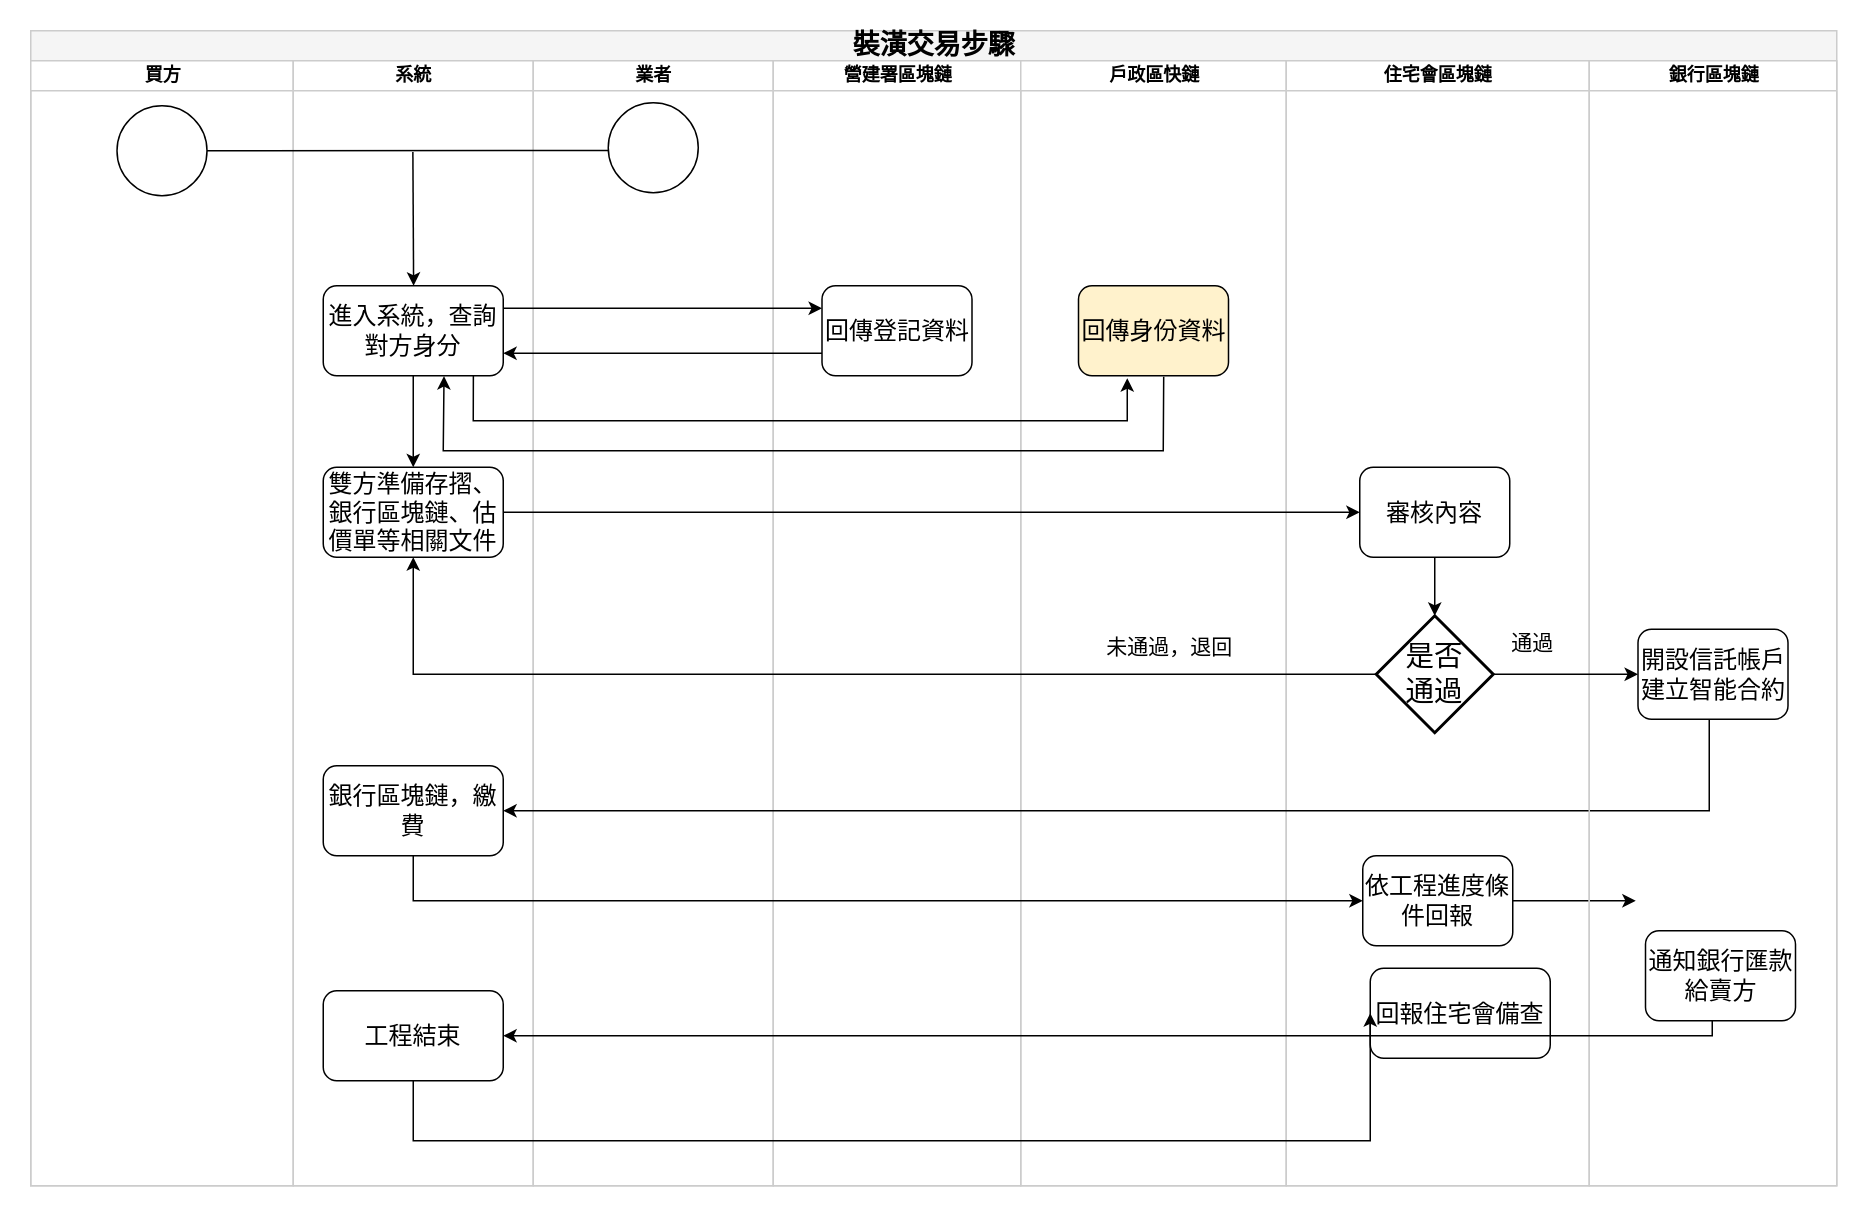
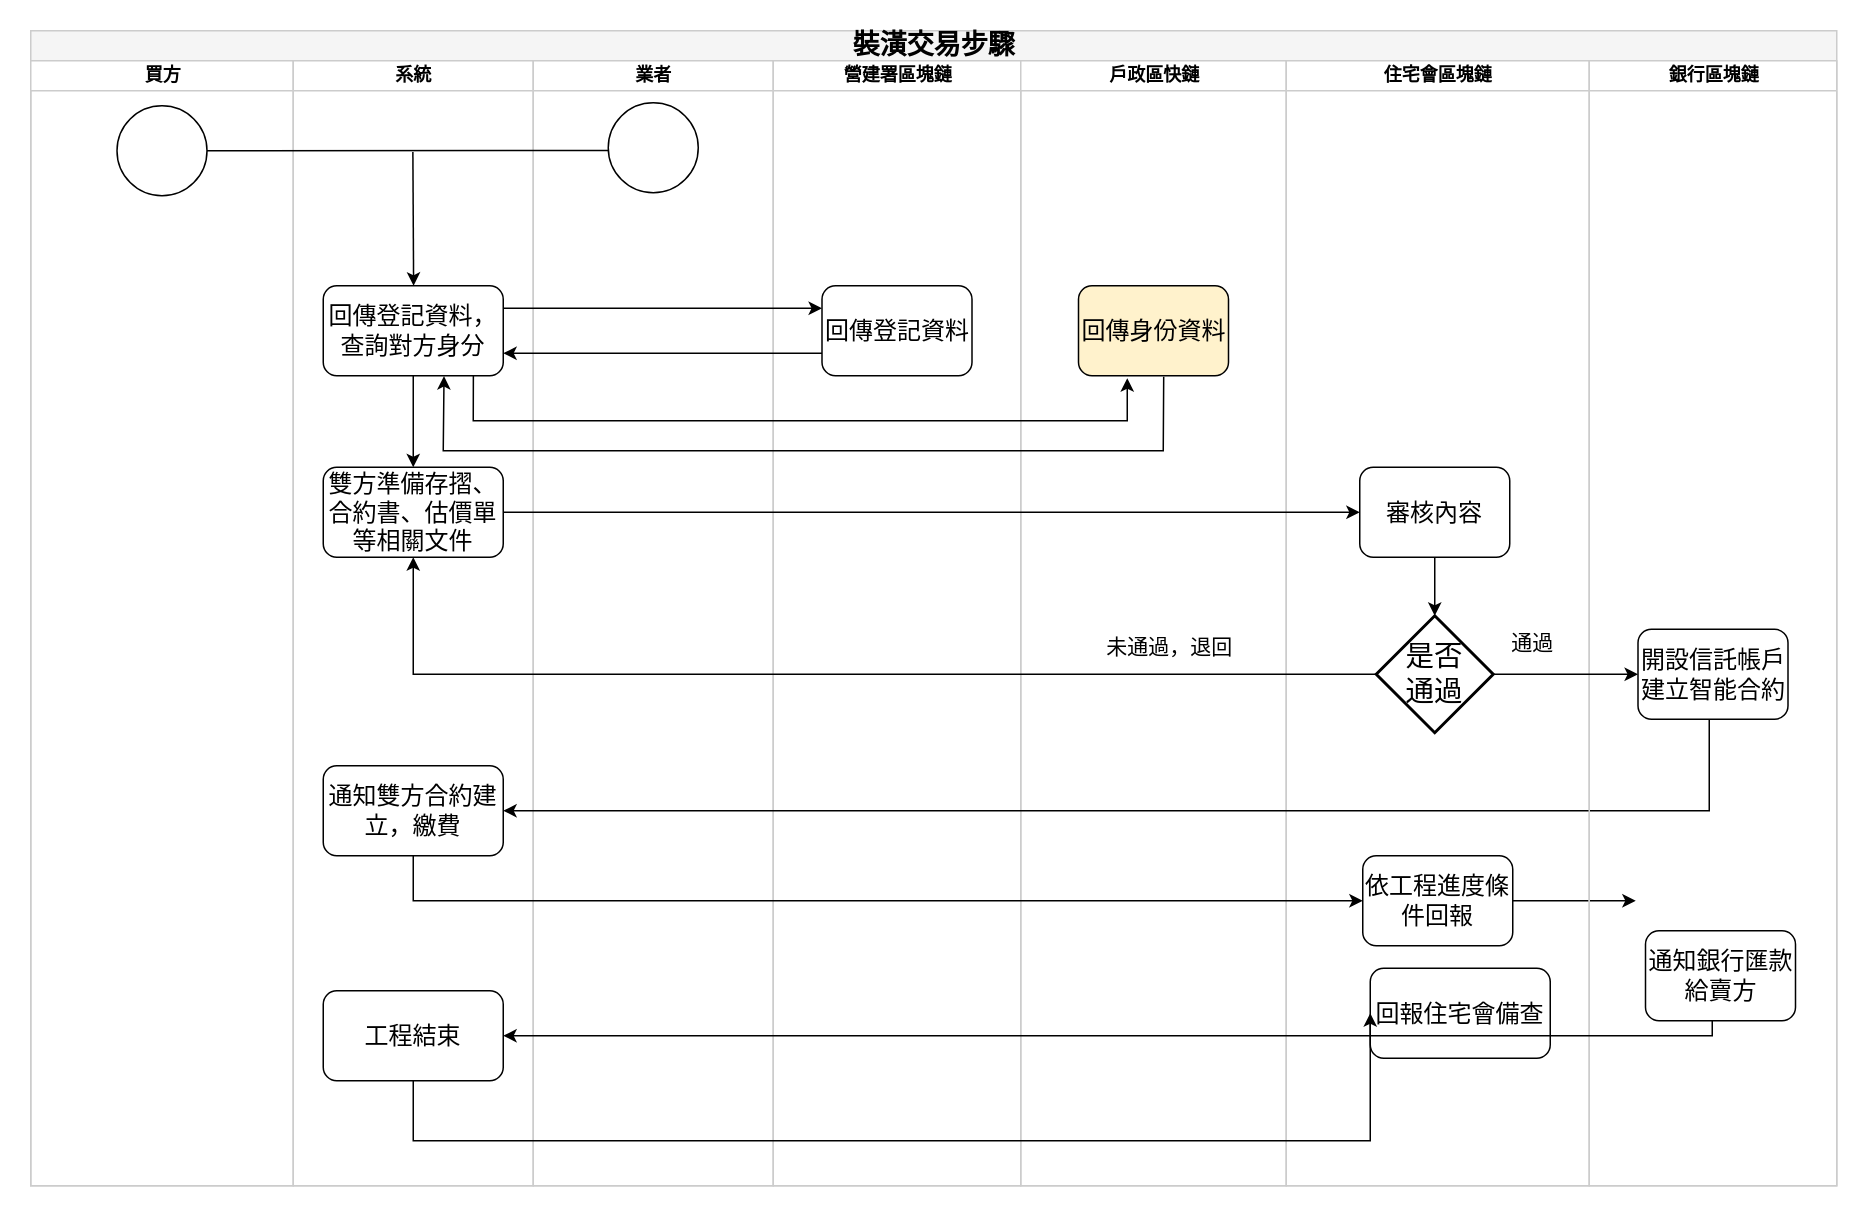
  <mxCell id="0" />
  <mxCell id="1" parent="0" />
  <mxCell id="2" value="&lt;font color=&quot;#000000&quot; style=&quot;font-size: 18px;&quot;&gt;裝潢交易步驟&lt;/font&gt;" style="swimlane;html=1;childLayout=stackLayout;startSize=20;rounded=0;shadow=0;labelBackgroundColor=none;strokeWidth=1;fontFamily=Verdana;fontSize=8;align=center;fillColor=#f5f5f5;fontColor=#333333;strokeColor=#CCCCCC;" parent="1" vertex="1"><mxGeometry x="20" y="20" width="1204" height="770" as="geometry" /></mxCell>
  <mxCell id="3" value="買方" style="swimlane;html=1;startSize=20;strokeColor=#CCCCCC;" parent="2" vertex="1"><mxGeometry y="20" width="175" height="750" as="geometry" /></mxCell>
  <mxCell id="4" value="" style="ellipse;whiteSpace=wrap;html=1;" vertex="1" parent="3"><mxGeometry x="57.5" y="30" width="60" height="60" as="geometry" /></mxCell>
  <mxCell id="5" value="系統" style="swimlane;html=1;startSize=20;strokeColor=#CCCCCC;" parent="2" vertex="1"><mxGeometry x="175" y="20" width="160" height="750" as="geometry" /></mxCell>
- <mxCell id="6" value="&lt;font style=&quot;font-size: 16px;&quot;&gt;雙方準備存摺、銀行區塊鏈、估價單等相關文件&lt;/font&gt;" style="rounded=1;whiteSpace=wrap;html=1;" vertex="1" parent="5"><mxGeometry x="20" y="271" width="120" height="60" as="geometry" /></mxCell>
+ <mxCell id="6" value="&lt;font style=&quot;font-size: 16px;&quot;&gt;雙方準備存摺、合約書、估價單等相關文件&lt;/font&gt;" style="rounded=1;whiteSpace=wrap;html=1;" vertex="1" parent="5"><mxGeometry x="20" y="271" width="120" height="60" as="geometry" /></mxCell>
  <mxCell id="7" value="" style="edgeStyle=orthogonalEdgeStyle;rounded=0;orthogonalLoop=1;jettySize=auto;html=1;" edge="1" parent="5" source="8" target="6"><mxGeometry relative="1" as="geometry" /></mxCell>
- <mxCell id="8" value="&lt;font style=&quot;font-size: 16px;&quot;&gt;進入系統，查詢對方身分&lt;/font&gt;" style="rounded=1;whiteSpace=wrap;html=1;shadow=0;labelBackgroundColor=none;strokeWidth=1;fontFamily=Verdana;fontSize=8;align=center;" vertex="1" parent="5"><mxGeometry x="20" y="150" width="120" height="60" as="geometry" /></mxCell>
+ <mxCell id="8" value="&lt;font style=&quot;font-size: 16px;&quot;&gt;回傳登記資料，查詢對方身分&lt;/font&gt;" style="rounded=1;whiteSpace=wrap;html=1;shadow=0;labelBackgroundColor=none;strokeWidth=1;fontFamily=Verdana;fontSize=8;align=center;" vertex="1" parent="5"><mxGeometry x="20" y="150" width="120" height="60" as="geometry" /></mxCell>
  <mxCell id="9" value="" style="endArrow=classic;html=1;rounded=0;entryX=0.545;entryY=-0.013;entryDx=0;entryDy=0;entryPerimeter=0;" edge="1" parent="5"><mxGeometry width="50" height="50" relative="1" as="geometry"><mxPoint x="79.75" y="60.78" as="sourcePoint" /><mxPoint x="80.25" y="150.0" as="targetPoint" /></mxGeometry></mxCell>
- <mxCell id="10" value="&lt;span style=&quot;font-size: 16px;&quot;&gt;銀行區塊鏈，繳費&lt;br&gt;&lt;/span&gt;" style="rounded=1;whiteSpace=wrap;html=1;shadow=0;labelBackgroundColor=none;strokeWidth=1;fontFamily=Verdana;fontSize=8;align=center;" parent="5" vertex="1"><mxGeometry x="20" y="470" width="120" height="60" as="geometry" /></mxCell>
+ <mxCell id="10" value="&lt;span style=&quot;font-size: 16px;&quot;&gt;通知雙方合約建立，繳費&lt;br&gt;&lt;/span&gt;" style="rounded=1;whiteSpace=wrap;html=1;shadow=0;labelBackgroundColor=none;strokeWidth=1;fontFamily=Verdana;fontSize=8;align=center;" parent="5" vertex="1"><mxGeometry x="20" y="470" width="120" height="60" as="geometry" /></mxCell>
  <mxCell id="11" value="&lt;span style=&quot;font-size: 16px;&quot;&gt;工程結束&lt;/span&gt;" style="rounded=1;whiteSpace=wrap;html=1;shadow=0;labelBackgroundColor=none;strokeWidth=1;fontFamily=Verdana;fontSize=8;align=center;" vertex="1" parent="5"><mxGeometry x="20" y="620" width="120" height="60" as="geometry" /></mxCell>
  <mxCell id="12" value="業者" style="swimlane;html=1;startSize=20;strokeColor=#CCCCCC;" parent="2" vertex="1"><mxGeometry x="335" y="20" width="160" height="750" as="geometry" /></mxCell>
  <mxCell id="13" value="" style="ellipse;whiteSpace=wrap;html=1;" vertex="1" parent="12"><mxGeometry x="50" y="28" width="60" height="60" as="geometry" /></mxCell>
  <mxCell id="14" value="營建署區塊鏈" style="swimlane;html=1;startSize=20;strokeColor=#CCCCCC;" parent="2" vertex="1"><mxGeometry x="495" y="20" width="165" height="750" as="geometry" /></mxCell>
  <mxCell id="15" value="&lt;font style=&quot;font-size: 16px;&quot;&gt;回傳登記資料&lt;/font&gt;" style="rounded=1;whiteSpace=wrap;html=1;shadow=0;labelBackgroundColor=none;strokeWidth=1;fontFamily=Verdana;fontSize=8;align=center;" vertex="1" parent="14"><mxGeometry x="32.5" y="150" width="100" height="60" as="geometry" /></mxCell>
  <mxCell id="16" value="戶政區快鏈" style="swimlane;html=1;startSize=20;strokeColor=#CCCCCC;" parent="2" vertex="1"><mxGeometry x="660" y="20" width="177" height="750" as="geometry" /></mxCell>
  <mxCell id="17" value="&lt;font style=&quot;font-size: 16px;&quot;&gt;回傳身份資料&lt;/font&gt;" style="rounded=1;whiteSpace=wrap;html=1;shadow=0;labelBackgroundColor=none;strokeWidth=1;fontFamily=Verdana;fontSize=8;align=center;fillColor=#fff2cc;" vertex="1" parent="16"><mxGeometry x="38.5" y="150" width="100" height="60" as="geometry" /></mxCell>
  <mxCell id="18" value="&lt;span style=&quot;font-weight: normal;&quot;&gt;&lt;font style=&quot;&quot;&gt;&lt;font style=&quot;font-size: 14px;&quot;&gt;未通過，退回&lt;/font&gt;&lt;br&gt;&lt;/font&gt;&lt;/span&gt;" style="text;strokeColor=none;fillColor=none;html=1;fontSize=24;fontStyle=1;verticalAlign=middle;align=center;" vertex="1" parent="16"><mxGeometry x="49" y="361" width="100" height="54" as="geometry" /></mxCell>
  <mxCell id="19" value="" style="endArrow=classic;html=1;rounded=0;exitX=1;exitY=0.5;exitDx=0;exitDy=0;" edge="1" parent="16" source="25"><mxGeometry width="50" height="50" relative="1" as="geometry"><mxPoint x="120" y="460" as="sourcePoint" /><mxPoint x="410" y="560" as="targetPoint" /></mxGeometry></mxCell>
  <mxCell id="20" value="住宅會區塊鏈" style="swimlane;html=1;startSize=20;strokeColor=#CCCCCC;" parent="2" vertex="1"><mxGeometry x="837" y="20" width="202" height="750" as="geometry" /></mxCell>
  <mxCell id="21" style="edgeStyle=orthogonalEdgeStyle;rounded=0;orthogonalLoop=1;jettySize=auto;html=1;exitX=0.5;exitY=1;exitDx=0;exitDy=0;" edge="1" parent="20" source="22" target="23"><mxGeometry relative="1" as="geometry" /></mxCell>
  <mxCell id="22" value="&lt;font style=&quot;font-size: 16px;&quot;&gt;審核內容&lt;/font&gt;" style="rounded=1;whiteSpace=wrap;html=1;shadow=0;labelBackgroundColor=none;strokeWidth=1;fontFamily=Verdana;fontSize=8;align=center;" vertex="1" parent="20"><mxGeometry x="49" y="271" width="100" height="60" as="geometry" /></mxCell>
  <mxCell id="23" value="&lt;font style=&quot;font-size: 19px;&quot;&gt;是否&lt;br&gt;通過&lt;/font&gt;" style="strokeWidth=2;html=1;shape=mxgraph.flowchart.decision;whiteSpace=wrap;" vertex="1" parent="20"><mxGeometry x="60" y="370" width="78" height="78" as="geometry" /></mxCell>
  <mxCell id="24" value="&lt;span style=&quot;font-weight: normal;&quot;&gt;&lt;font style=&quot;font-size: 14px;&quot;&gt;通過&lt;/font&gt;&lt;/span&gt;" style="text;strokeColor=none;fillColor=none;html=1;fontSize=24;fontStyle=1;verticalAlign=middle;align=center;" vertex="1" parent="20"><mxGeometry x="125" y="371" width="77" height="28" as="geometry" /></mxCell>
  <mxCell id="25" value="&lt;span style=&quot;font-size: 16px;&quot;&gt;依工程進度條件回報&lt;/span&gt;" style="rounded=1;whiteSpace=wrap;html=1;shadow=0;labelBackgroundColor=none;strokeWidth=1;fontFamily=Verdana;fontSize=8;align=center;" vertex="1" parent="20"><mxGeometry x="51" y="530" width="100" height="60" as="geometry" /></mxCell>
  <mxCell id="26" value="&lt;span style=&quot;font-size: 16px;&quot;&gt;回報住宅會備查&lt;/span&gt;" style="rounded=1;whiteSpace=wrap;html=1;shadow=0;labelBackgroundColor=none;strokeWidth=1;fontFamily=Verdana;fontSize=8;align=center;" vertex="1" parent="20"><mxGeometry x="56" y="605" width="120" height="60" as="geometry" /></mxCell>
  <mxCell id="27" value="" style="endArrow=none;html=1;rounded=0;entryX=0;entryY=0.531;entryDx=0;entryDy=0;entryPerimeter=0;exitX=1;exitY=0.5;exitDx=0;exitDy=0;" edge="1" parent="2" source="4" target="13"><mxGeometry width="50" height="50" relative="1" as="geometry"><mxPoint x="305" y="100" as="sourcePoint" /><mxPoint x="355" y="50" as="targetPoint" /></mxGeometry></mxCell>
  <mxCell id="28" value="" style="endArrow=classic;html=1;rounded=0;exitX=1;exitY=0.25;exitDx=0;exitDy=0;entryX=0;entryY=0.25;entryDx=0;entryDy=0;" edge="1" parent="2" source="8" target="15"><mxGeometry width="50" height="50" relative="1" as="geometry"><mxPoint x="685" y="330" as="sourcePoint" /><mxPoint x="735" y="280" as="targetPoint" /></mxGeometry></mxCell>
  <mxCell id="29" value="" style="endArrow=classic;html=1;rounded=0;entryX=1;entryY=0.75;entryDx=0;entryDy=0;exitX=0;exitY=0.75;exitDx=0;exitDy=0;" edge="1" parent="2" source="15" target="8"><mxGeometry width="50" height="50" relative="1" as="geometry"><mxPoint x="525" y="215" as="sourcePoint" /><mxPoint x="735" y="280" as="targetPoint" /></mxGeometry></mxCell>
  <mxCell id="30" value="" style="endArrow=classic;html=1;rounded=0;entryX=0.325;entryY=1.027;entryDx=0;entryDy=0;entryPerimeter=0;exitX=0.834;exitY=0.995;exitDx=0;exitDy=0;exitPerimeter=0;" edge="1" parent="2" source="8" target="17"><mxGeometry width="50" height="50" relative="1" as="geometry"><mxPoint x="275" y="230" as="sourcePoint" /><mxPoint x="525" y="210" as="targetPoint" /><Array as="points"><mxPoint x="295" y="260" /><mxPoint x="731" y="260" /></Array></mxGeometry></mxCell>
  <mxCell id="31" value="" style="endArrow=classic;html=1;rounded=0;entryX=0.671;entryY=1.004;entryDx=0;entryDy=0;entryPerimeter=0;exitX=0.568;exitY=1.012;exitDx=0;exitDy=0;exitPerimeter=0;" edge="1" parent="2" source="17" target="8"><mxGeometry width="50" height="50" relative="1" as="geometry"><mxPoint x="285" y="310" as="sourcePoint" /><mxPoint x="365" y="200" as="targetPoint" /><Array as="points"><mxPoint x="755" y="280" /><mxPoint x="275" y="280" /></Array></mxGeometry></mxCell>
  <mxCell id="32" style="edgeStyle=orthogonalEdgeStyle;rounded=0;orthogonalLoop=1;jettySize=auto;html=1;entryX=0;entryY=0.5;entryDx=0;entryDy=0;" edge="1" parent="2" source="6" target="22"><mxGeometry relative="1" as="geometry" /></mxCell>
  <mxCell id="33" style="edgeStyle=orthogonalEdgeStyle;rounded=0;orthogonalLoop=1;jettySize=auto;html=1;entryX=0.5;entryY=1;entryDx=0;entryDy=0;" edge="1" parent="2" source="23" target="6"><mxGeometry relative="1" as="geometry" /></mxCell>
  <mxCell id="34" style="edgeStyle=orthogonalEdgeStyle;rounded=0;orthogonalLoop=1;jettySize=auto;html=1;entryX=1;entryY=0.5;entryDx=0;entryDy=0;exitX=0.5;exitY=1;exitDx=0;exitDy=0;" edge="1" parent="2" source="36" target="10"><mxGeometry relative="1" as="geometry"><Array as="points"><mxPoint x="1119" y="459" /><mxPoint x="1119" y="520" /></Array></mxGeometry></mxCell>
  <mxCell id="35" value="銀行區塊鏈" style="swimlane;html=1;startSize=20;strokeColor=#CCCCCC;" vertex="1" parent="2"><mxGeometry x="1039" y="20" width="165" height="750" as="geometry" /></mxCell>
  <mxCell id="36" value="&lt;font style=&quot;font-size: 16px;&quot;&gt;開設信託帳戶建立智能合約&lt;/font&gt;" style="rounded=1;whiteSpace=wrap;html=1;shadow=0;labelBackgroundColor=none;strokeWidth=1;fontFamily=Verdana;fontSize=8;align=center;" vertex="1" parent="35"><mxGeometry x="32.5" y="379" width="100" height="60" as="geometry" /></mxCell>
  <mxCell id="37" value="&lt;span style=&quot;font-size: 16px;&quot;&gt;通知銀行匯款給賣方&lt;/span&gt;" style="rounded=1;whiteSpace=wrap;html=1;shadow=0;labelBackgroundColor=none;strokeWidth=1;fontFamily=Verdana;fontSize=8;align=center;" vertex="1" parent="35"><mxGeometry x="37.5" y="580" width="100" height="60" as="geometry" /></mxCell>
  <mxCell id="38" style="edgeStyle=orthogonalEdgeStyle;rounded=0;orthogonalLoop=1;jettySize=auto;html=1;exitX=1;exitY=0.5;exitDx=0;exitDy=0;exitPerimeter=0;" edge="1" parent="2" source="23" target="36"><mxGeometry relative="1" as="geometry" /></mxCell>
  <mxCell id="39" style="edgeStyle=orthogonalEdgeStyle;rounded=0;orthogonalLoop=1;jettySize=auto;html=1;entryX=0;entryY=0.5;entryDx=0;entryDy=0;" edge="1" parent="2" source="10" target="25"><mxGeometry relative="1" as="geometry"><Array as="points"><mxPoint x="255" y="580" /></Array></mxGeometry></mxCell>
  <mxCell id="40" style="edgeStyle=orthogonalEdgeStyle;rounded=0;orthogonalLoop=1;jettySize=auto;html=1;entryX=1;entryY=0.5;entryDx=0;entryDy=0;" edge="1" parent="2" source="37" target="11"><mxGeometry relative="1" as="geometry"><Array as="points"><mxPoint x="1121" y="670" /></Array></mxGeometry></mxCell>
  <mxCell id="41" style="edgeStyle=orthogonalEdgeStyle;rounded=0;orthogonalLoop=1;jettySize=auto;html=1;entryX=0;entryY=0.5;entryDx=0;entryDy=0;" edge="1" parent="2" source="11" target="26"><mxGeometry relative="1" as="geometry"><Array as="points"><mxPoint x="255" y="740" /></Array></mxGeometry></mxCell>
